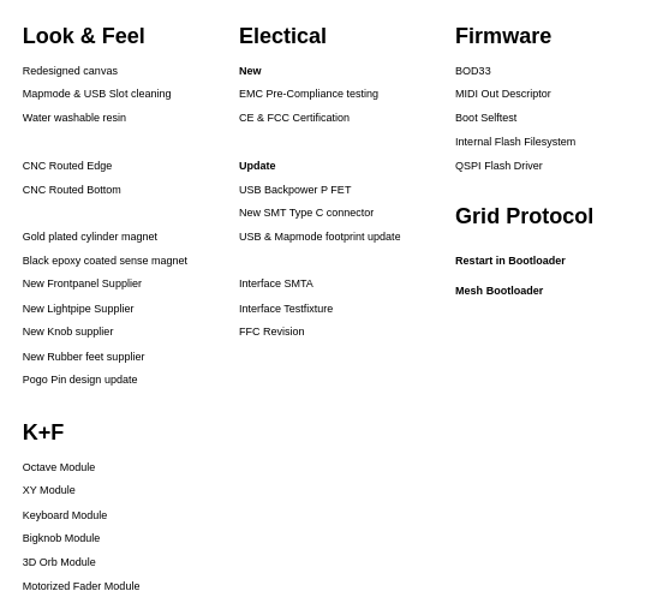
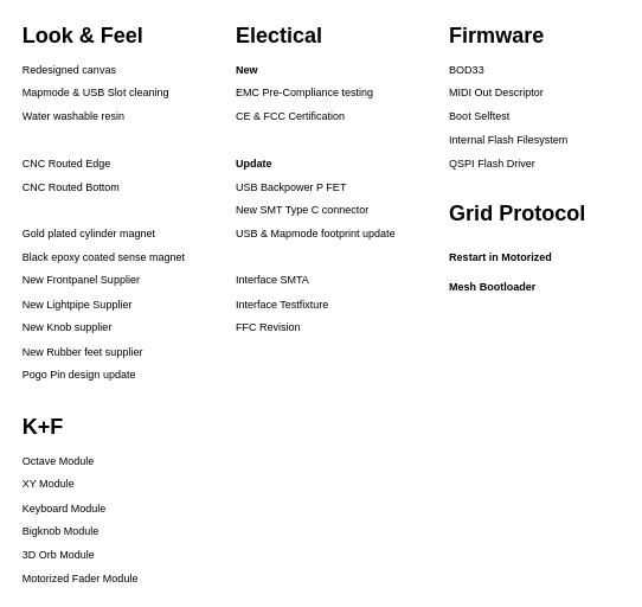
  <mxCell id="0" />
  <mxCell id="1" parent="0" />
  <mxCell id="2" value="&lt;h1&gt;Look &amp;amp; Feel&lt;/h1&gt;&lt;p&gt;Redesigned canvas&lt;/p&gt;&lt;p&gt;Mapmode &amp;amp; USB Slot cleaning&lt;/p&gt;&lt;p&gt;Water washable resin&lt;br&gt;&lt;/p&gt;&lt;p&gt;&lt;br&gt;&lt;/p&gt;&lt;p&gt;CNC Routed Edge&lt;/p&gt;&lt;p&gt;CNC Routed Bottom&lt;/p&gt;&lt;p&gt;&lt;br&gt;&lt;/p&gt;&lt;p&gt;Gold plated cylinder magnet&lt;br&gt;&lt;/p&gt;&lt;p&gt;Black epoxy coated sense magnet&lt;br&gt;&lt;/p&gt;&lt;p&gt;&lt;span&gt;New Frontpanel Supplier&lt;/span&gt;&lt;br&gt;&lt;/p&gt;&lt;p&gt;New Lightpipe Supplier&lt;/p&gt;&lt;p&gt;New Knob supplier&lt;/p&gt;&lt;p&gt;New Rubber feet supplier&lt;/p&gt;&lt;p&gt;Pogo Pin design u&lt;span&gt;pdate&lt;/span&gt;&lt;/p&gt;&lt;p&gt;&lt;br&gt;&lt;/p&gt;&lt;p&gt;&lt;br&gt;&lt;/p&gt;" style="text;html=1;strokeColor=none;fillColor=none;spacing=5;spacingTop=-20;whiteSpace=wrap;overflow=hidden;rounded=0;" parent="1" vertex="1"><mxGeometry x="20" y="20" width="200" height="520" as="geometry" /></mxCell>
  <mxCell id="3" value="&lt;h1&gt;Electical&lt;/h1&gt;&lt;p&gt;&lt;b&gt;New&lt;/b&gt;&lt;/p&gt;&lt;p&gt;EMC Pre-Compliance testing&lt;/p&gt;&lt;p&gt;CE &amp;amp; FCC Certification&lt;/p&gt;&lt;p&gt;&lt;span&gt;&lt;br&gt;&lt;/span&gt;&lt;/p&gt;&lt;p&gt;&lt;b&gt;Update&lt;/b&gt;&lt;/p&gt;&lt;p&gt;&lt;span&gt;USB Backpower P FET&lt;/span&gt;&lt;br&gt;&lt;/p&gt;&lt;p&gt;New SMT Type C connector&lt;/p&gt;&lt;p&gt;USB &amp;amp; Mapmode footprint update&lt;/p&gt;&lt;p&gt;&lt;br&gt;&lt;/p&gt;&lt;p&gt;Interface SMTA&lt;/p&gt;&lt;p&gt;Interface Testfixture&lt;/p&gt;&lt;p&gt;FFC Revision&lt;/p&gt;&lt;p&gt;&lt;br&gt;&lt;/p&gt;&lt;p&gt;&lt;br&gt;&lt;/p&gt;&lt;p&gt;&lt;br&gt;&lt;/p&gt;" style="text;html=1;strokeColor=none;fillColor=none;spacing=5;spacingTop=-20;whiteSpace=wrap;overflow=hidden;rounded=0;" vertex="1" parent="1"><mxGeometry x="260" y="20" width="200" height="400" as="geometry" /></mxCell>
  <mxCell id="4" value="&lt;h1&gt;Firmware&lt;/h1&gt;&lt;p&gt;BOD33&lt;/p&gt;&lt;p&gt;MIDI Out Descriptor&lt;/p&gt;&lt;p&gt;Boot Selftest&lt;/p&gt;&lt;p&gt;Internal Flash Filesystem&lt;/p&gt;&lt;p&gt;QSPI Flash Driver&lt;/p&gt;" style="text;html=1;strokeColor=none;fillColor=none;spacing=5;spacingTop=-20;whiteSpace=wrap;overflow=hidden;rounded=0;" vertex="1" parent="1"><mxGeometry x="500" y="20" width="200" height="200" as="geometry" /></mxCell>
- <mxCell id="5" value="&lt;h1&gt;&lt;span&gt;Grid Protocol&lt;/span&gt;&lt;/h1&gt;&lt;h1&gt;&lt;span style=&quot;font-size: 12px;&quot;&gt;Restart in Bootloader&lt;/span&gt;&lt;/h1&gt;&lt;div&gt;&lt;span&gt;Mesh Bootloader&lt;/span&gt;&lt;br&gt;&lt;/div&gt;&lt;div&gt;&lt;span style=&quot;font-size: 12px;&quot;&gt;&lt;br&gt;&lt;/span&gt;&lt;/div&gt;&lt;div&gt;&lt;span style=&quot;font-size: 12px;&quot;&gt;&lt;br&gt;&lt;/span&gt;&lt;/div&gt;" style="text;html=1;strokeColor=none;fillColor=none;spacing=5;spacingTop=-20;whiteSpace=wrap;overflow=hidden;rounded=0;fontStyle=1" vertex="1" parent="1"><mxGeometry x="500" y="220" width="200" height="120" as="geometry" /></mxCell>
+ <mxCell id="5" value="&lt;h1&gt;&lt;span&gt;Grid Protocol&lt;/span&gt;&lt;/h1&gt;&lt;h1&gt;&lt;span style=&quot;font-size: 12px;&quot;&gt;Restart in Motorized&lt;/span&gt;&lt;/h1&gt;&lt;div&gt;&lt;span&gt;Mesh Bootloader&lt;/span&gt;&lt;br&gt;&lt;/div&gt;&lt;div&gt;&lt;span style=&quot;font-size: 12px;&quot;&gt;&lt;br&gt;&lt;/span&gt;&lt;/div&gt;&lt;div&gt;&lt;span style=&quot;font-size: 12px;&quot;&gt;&lt;br&gt;&lt;/span&gt;&lt;/div&gt;" style="text;html=1;strokeColor=none;fillColor=none;spacing=5;spacingTop=-20;whiteSpace=wrap;overflow=hidden;rounded=0;fontStyle=1" vertex="1" parent="1"><mxGeometry x="500" y="220" width="200" height="120" as="geometry" /></mxCell>
  <mxCell id="6" value="&lt;h1&gt;K+F&lt;/h1&gt;&lt;p&gt;Octave Module&lt;/p&gt;&lt;p&gt;XY Module&lt;/p&gt;&lt;p&gt;Keyboard Module&lt;/p&gt;&lt;p&gt;Bigknob Module&lt;/p&gt;&lt;p&gt;3D Orb Module&lt;/p&gt;&lt;p&gt;Motorized Fader Module&lt;/p&gt;&lt;p&gt;&lt;br&gt;&lt;/p&gt;&lt;p&gt;&lt;br&gt;&lt;/p&gt;" style="text;html=1;strokeColor=none;fillColor=none;spacing=5;spacingTop=-20;whiteSpace=wrap;overflow=hidden;rounded=0;" vertex="1" parent="1"><mxGeometry x="20" y="460" width="200" height="200" as="geometry" /></mxCell>
